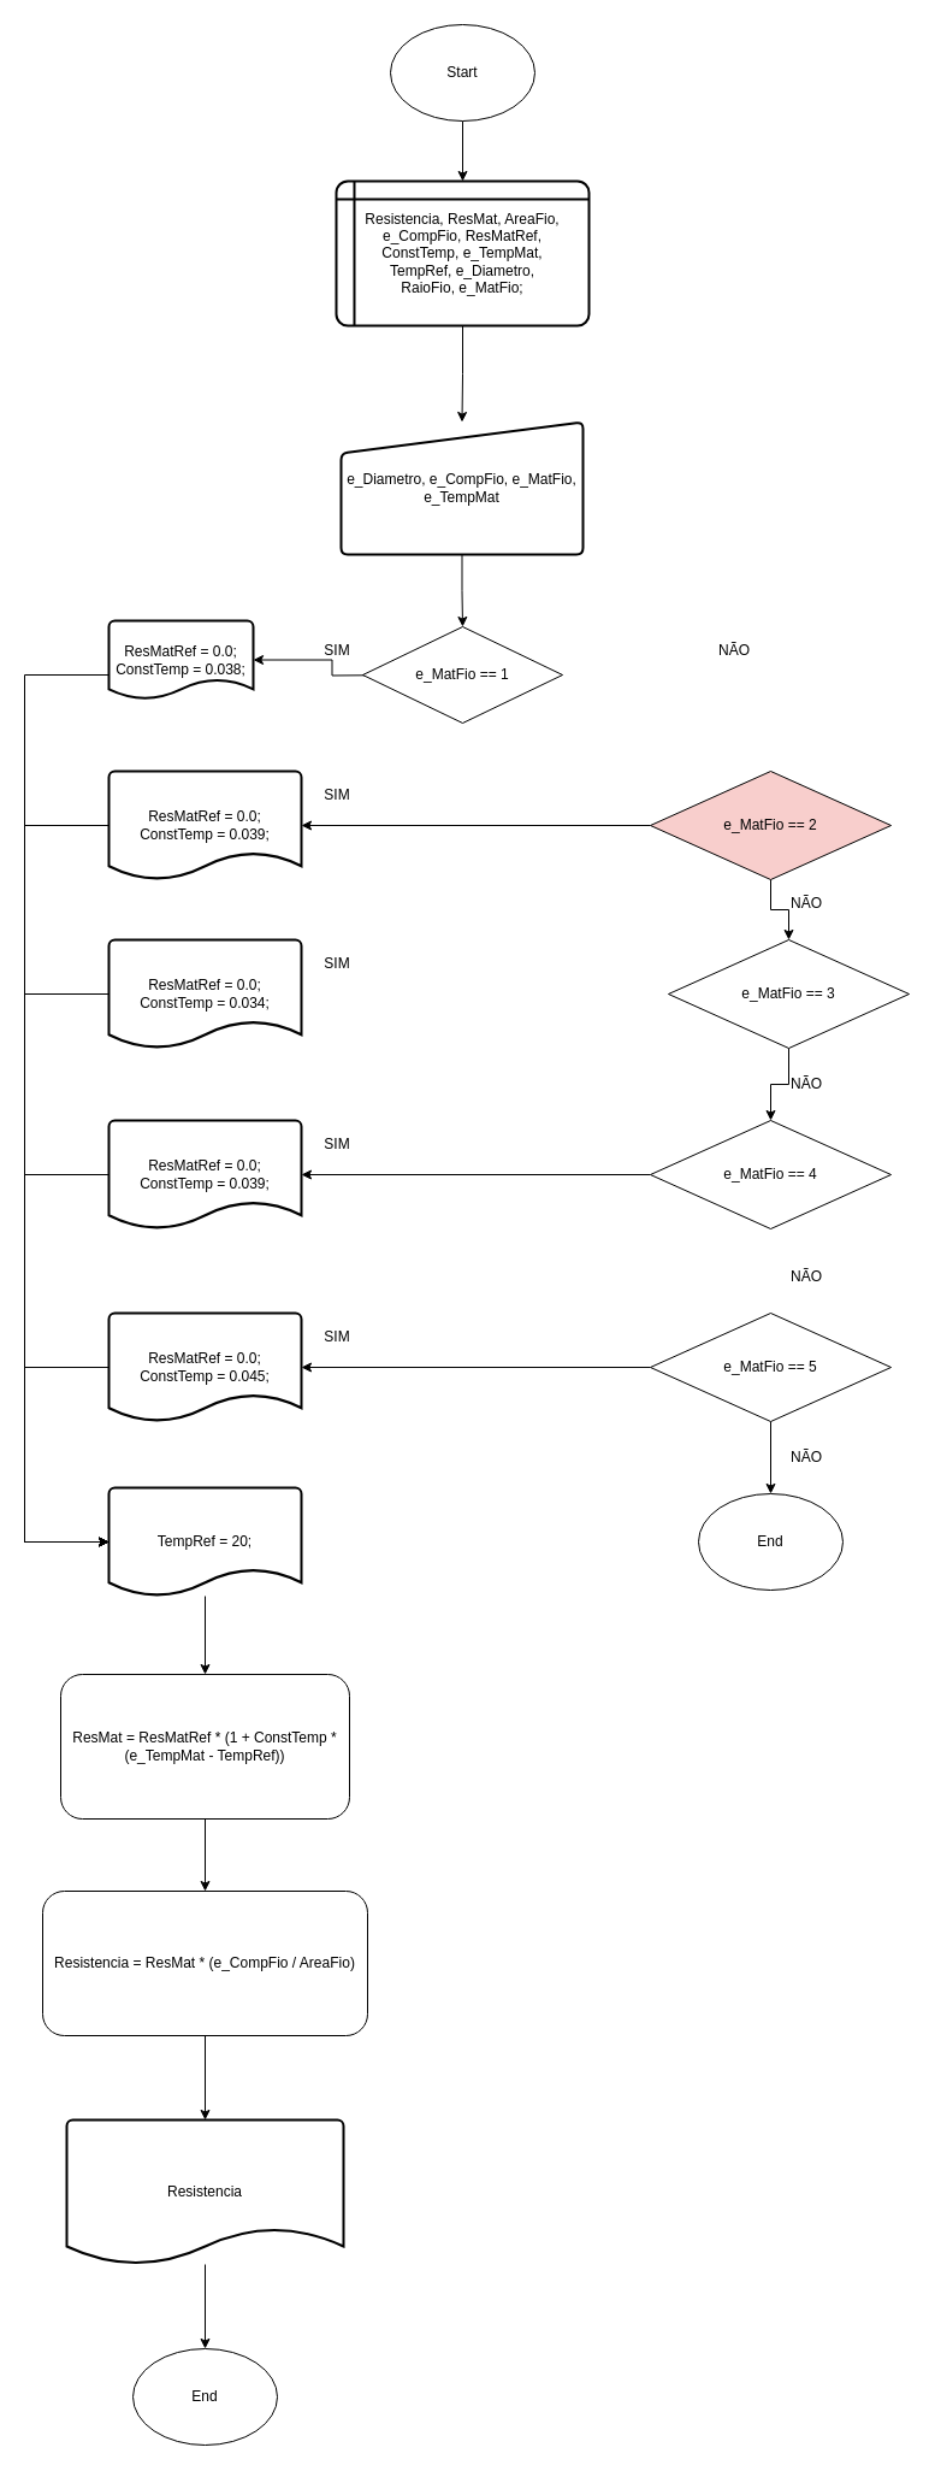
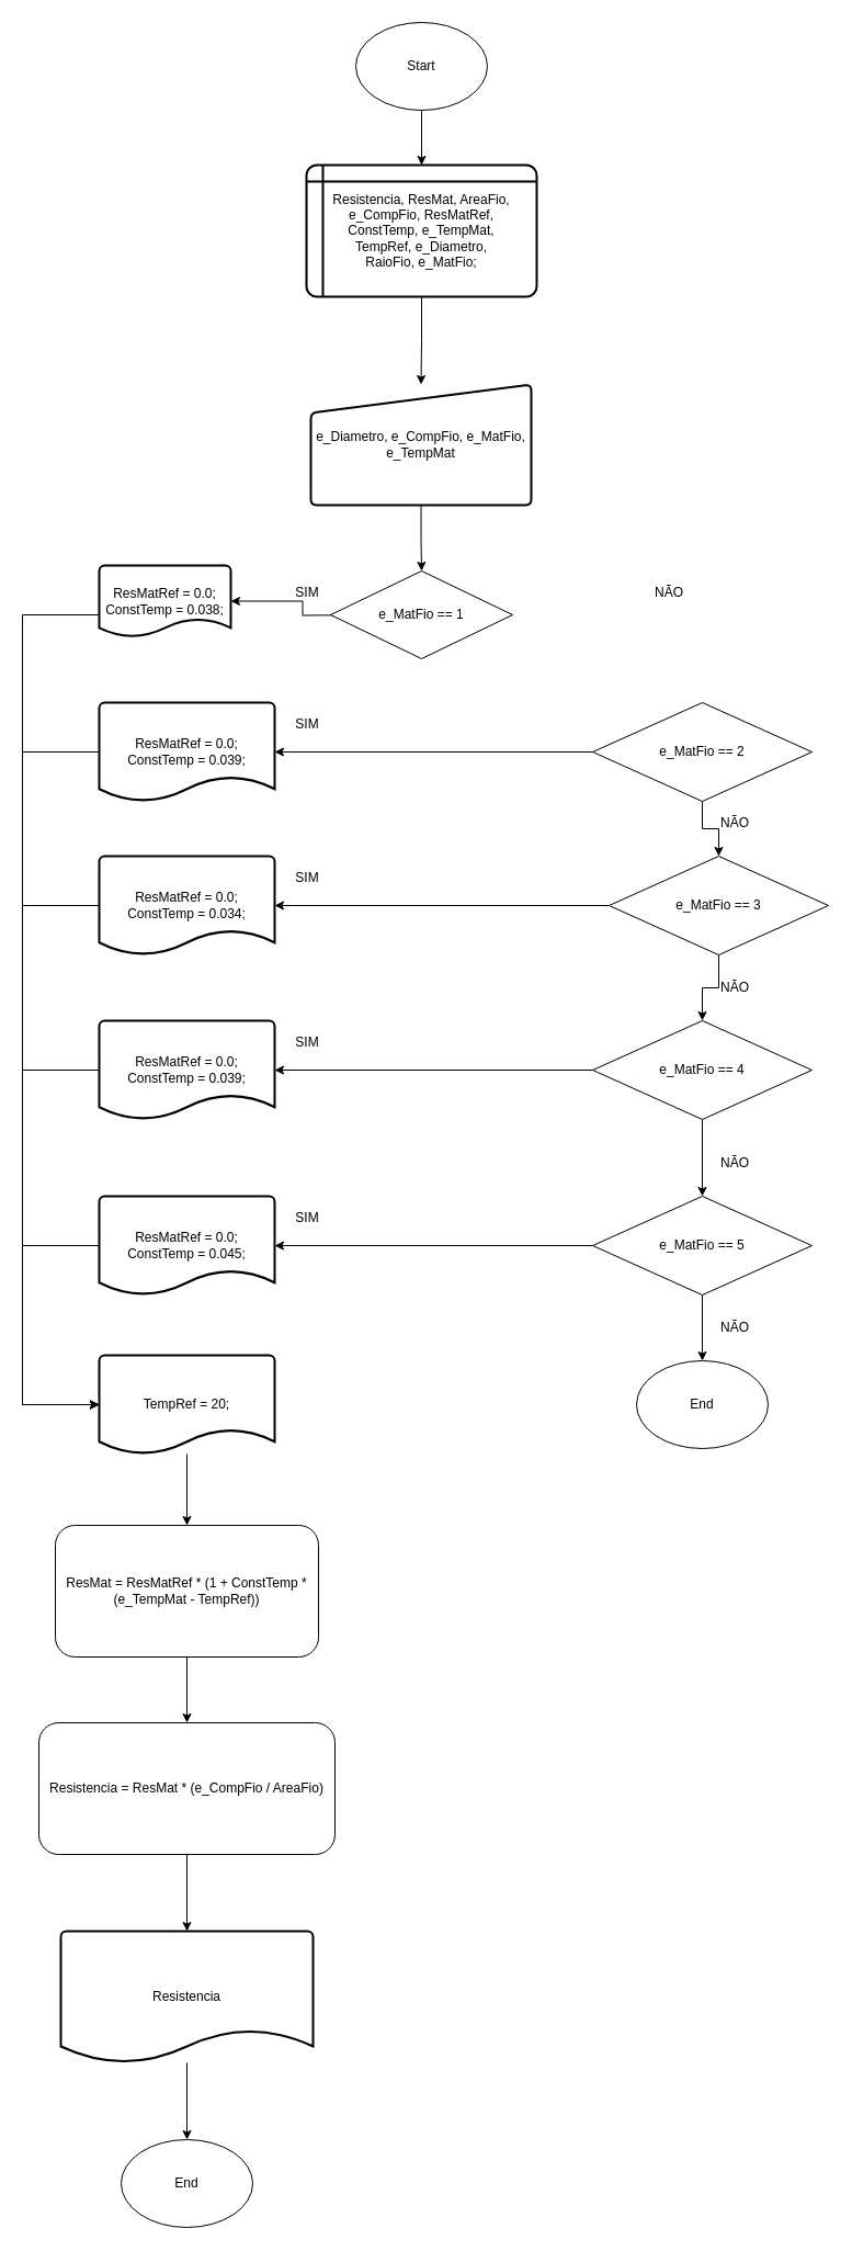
  <mxCell id="0" />
  <mxCell id="1" parent="0" />
  <mxCell id="2" style="edgeStyle=orthogonalEdgeStyle;rounded=0;orthogonalLoop=1;jettySize=auto;html=1;exitX=0.5;exitY=1;exitDx=0;exitDy=0;entryX=0.5;entryY=0;entryDx=0;entryDy=0;" edge="1" parent="1" source="3" target="5"><mxGeometry relative="1" as="geometry" /></mxCell>
  <mxCell id="3" value="Start" style="ellipse;whiteSpace=wrap;html=1;" vertex="1" parent="1"><mxGeometry x="324" y="20" width="120" height="80" as="geometry" /></mxCell>
  <mxCell id="4" value="" style="edgeStyle=orthogonalEdgeStyle;rounded=0;orthogonalLoop=1;jettySize=auto;html=1;" edge="1" parent="1" source="5" target="7"><mxGeometry relative="1" as="geometry" /></mxCell>
  <mxCell id="5" value="Resistencia, ResMat, AreaFio, e_CompFio, ResMatRef,&lt;br&gt;ConstTemp, e_TempMat,&lt;br&gt;TempRef, e_Diametro,&lt;br&gt;RaioFio, e_MatFio;" style="shape=internalStorage;whiteSpace=wrap;html=1;dx=15;dy=15;rounded=1;arcSize=8;strokeWidth=2;" vertex="1" parent="1"><mxGeometry x="279" y="150" width="210" height="120" as="geometry" /></mxCell>
  <mxCell id="6" value="" style="edgeStyle=orthogonalEdgeStyle;rounded=0;orthogonalLoop=1;jettySize=auto;html=1;" edge="1" parent="1" source="7" target="9"><mxGeometry relative="1" as="geometry" /></mxCell>
  <mxCell id="7" value="e_Diametro, e_CompFio, e_MatFio, e_TempMat" style="html=1;strokeWidth=2;shape=manualInput;whiteSpace=wrap;rounded=1;size=26;arcSize=11;" vertex="1" parent="1"><mxGeometry x="283" y="350" width="201" height="110" as="geometry" /></mxCell>
  <mxCell id="8" value="" style="edgeStyle=orthogonalEdgeStyle;rounded=0;orthogonalLoop=1;jettySize=auto;html=1;" edge="1" parent="1" target="11"><mxGeometry relative="1" as="geometry"><mxPoint x="341" y="560" as="sourcePoint" /></mxGeometry></mxCell>
  <mxCell id="9" value="e_MatFio == 1" style="rhombus;whiteSpace=wrap;html=1;" vertex="1" parent="1"><mxGeometry x="301" y="520" width="166" height="80" as="geometry" /></mxCell>
  <mxCell id="10" style="edgeStyle=orthogonalEdgeStyle;rounded=0;orthogonalLoop=1;jettySize=auto;html=1;exitX=0;exitY=0.5;exitDx=0;exitDy=0;exitPerimeter=0;entryX=0;entryY=0.5;entryDx=0;entryDy=0;entryPerimeter=0;" edge="1" parent="1" source="11" target="44"><mxGeometry relative="1" as="geometry"><Array as="points"><mxPoint x="20" y="560" /><mxPoint x="20" y="1280" /></Array></mxGeometry></mxCell>
  <mxCell id="11" value="ResMatRef = 0.0;&lt;br&gt;ConstTemp = 0.038;" style="strokeWidth=2;html=1;shape=mxgraph.flowchart.document2;whiteSpace=wrap;size=0.25;fillColor=#ffffff;" vertex="1" parent="1"><mxGeometry x="90" y="515" width="120" height="65" as="geometry" /></mxCell>
  <mxCell id="12" style="edgeStyle=orthogonalEdgeStyle;rounded=0;orthogonalLoop=1;jettySize=auto;html=1;entryX=1;entryY=0.5;entryDx=0;entryDy=0;entryPerimeter=0;" edge="1" parent="1" source="14" target="16"><mxGeometry relative="1" as="geometry" /></mxCell>
  <mxCell id="13" value="" style="edgeStyle=orthogonalEdgeStyle;rounded=0;orthogonalLoop=1;jettySize=auto;html=1;" edge="1" parent="1" source="14" target="19"><mxGeometry relative="1" as="geometry" /></mxCell>
- <mxCell id="14" value="e_MatFio == 2" style="rhombus;whiteSpace=wrap;html=1;fillColor=#f8cecc;" vertex="1" parent="1"><mxGeometry x="540" y="640" width="200" height="90" as="geometry" /></mxCell>
+ <mxCell id="14" value="e_MatFio == 2" style="rhombus;whiteSpace=wrap;html=1;" vertex="1" parent="1"><mxGeometry x="540" y="640" width="200" height="90" as="geometry" /></mxCell>
  <mxCell id="15" style="edgeStyle=orthogonalEdgeStyle;rounded=0;orthogonalLoop=1;jettySize=auto;html=1;exitX=0;exitY=0.5;exitDx=0;exitDy=0;exitPerimeter=0;entryX=0;entryY=0.5;entryDx=0;entryDy=0;entryPerimeter=0;" edge="1" parent="1" source="16" target="44"><mxGeometry relative="1" as="geometry"><mxPoint x="30" y="1302" as="targetPoint" /><Array as="points"><mxPoint x="20" y="685" /><mxPoint x="20" y="1280" /></Array></mxGeometry></mxCell>
  <mxCell id="16" value="ResMatRef = 0.0;&lt;br&gt;ConstTemp = 0.039;" style="strokeWidth=2;html=1;shape=mxgraph.flowchart.document2;whiteSpace=wrap;size=0.25;fillColor=#ffffff;" vertex="1" parent="1"><mxGeometry x="90" y="640" width="160" height="90" as="geometry" /></mxCell>
  <mxCell id="17" value="" style="edgeStyle=orthogonalEdgeStyle;rounded=0;orthogonalLoop=1;jettySize=auto;html=1;" edge="1" parent="1" source="19" target="22"><mxGeometry relative="1" as="geometry" /></mxCell>
+ <mxCell id="18" style="edgeStyle=orthogonalEdgeStyle;rounded=0;orthogonalLoop=1;jettySize=auto;html=1;entryX=1;entryY=0.5;entryDx=0;entryDy=0;entryPerimeter=0;" edge="1" parent="1" source="19" target="27"><mxGeometry relative="1" as="geometry" /></mxCell>
  <mxCell id="19" value="e_MatFio == 3" style="rhombus;whiteSpace=wrap;html=1;" vertex="1" parent="1"><mxGeometry x="555" y="780" width="200" height="90" as="geometry" /></mxCell>
+ <mxCell id="20" value="" style="edgeStyle=orthogonalEdgeStyle;rounded=0;orthogonalLoop=1;jettySize=auto;html=1;" edge="1" parent="1" source="22" target="25"><mxGeometry relative="1" as="geometry" /></mxCell>
  <mxCell id="21" style="edgeStyle=orthogonalEdgeStyle;rounded=0;orthogonalLoop=1;jettySize=auto;html=1;entryX=1;entryY=0.5;entryDx=0;entryDy=0;entryPerimeter=0;" edge="1" parent="1" source="22" target="29"><mxGeometry relative="1" as="geometry" /></mxCell>
  <mxCell id="22" value="e_MatFio == 4" style="rhombus;whiteSpace=wrap;html=1;" vertex="1" parent="1"><mxGeometry x="540" y="930" width="200" height="90" as="geometry" /></mxCell>
  <mxCell id="23" style="edgeStyle=orthogonalEdgeStyle;rounded=0;orthogonalLoop=1;jettySize=auto;html=1;entryX=1;entryY=0.5;entryDx=0;entryDy=0;entryPerimeter=0;" edge="1" parent="1" source="25" target="31"><mxGeometry relative="1" as="geometry" /></mxCell>
  <mxCell id="24" value="" style="edgeStyle=orthogonalEdgeStyle;rounded=0;orthogonalLoop=1;jettySize=auto;html=1;" edge="1" parent="1" source="25" target="41"><mxGeometry relative="1" as="geometry" /></mxCell>
  <mxCell id="25" value="e_MatFio == 5" style="rhombus;whiteSpace=wrap;html=1;" vertex="1" parent="1"><mxGeometry x="540" y="1090" width="200" height="90" as="geometry" /></mxCell>
  <mxCell id="26" style="edgeStyle=orthogonalEdgeStyle;rounded=0;orthogonalLoop=1;jettySize=auto;html=1;exitX=0;exitY=0.5;exitDx=0;exitDy=0;exitPerimeter=0;entryX=0;entryY=0.5;entryDx=0;entryDy=0;entryPerimeter=0;" edge="1" parent="1" source="27" target="44"><mxGeometry relative="1" as="geometry"><Array as="points"><mxPoint x="20" y="825" /><mxPoint x="20" y="1280" /></Array></mxGeometry></mxCell>
  <mxCell id="27" value="ResMatRef = 0.0;&lt;br&gt;ConstTemp = 0.034;" style="strokeWidth=2;html=1;shape=mxgraph.flowchart.document2;whiteSpace=wrap;size=0.25;fillColor=#ffffff;" vertex="1" parent="1"><mxGeometry x="90" y="780" width="160" height="90" as="geometry" /></mxCell>
  <mxCell id="28" style="edgeStyle=orthogonalEdgeStyle;rounded=0;orthogonalLoop=1;jettySize=auto;html=1;exitX=0;exitY=0.5;exitDx=0;exitDy=0;exitPerimeter=0;entryX=0;entryY=0.5;entryDx=0;entryDy=0;entryPerimeter=0;" edge="1" parent="1" source="29" target="44"><mxGeometry relative="1" as="geometry"><Array as="points"><mxPoint x="20" y="975" /><mxPoint x="20" y="1280" /></Array></mxGeometry></mxCell>
  <mxCell id="29" value="ResMatRef = 0.0;&lt;br&gt;ConstTemp = 0.039;" style="strokeWidth=2;html=1;shape=mxgraph.flowchart.document2;whiteSpace=wrap;size=0.25;fillColor=#ffffff;" vertex="1" parent="1"><mxGeometry x="90" y="930" width="160" height="90" as="geometry" /></mxCell>
  <mxCell id="30" style="edgeStyle=orthogonalEdgeStyle;rounded=0;orthogonalLoop=1;jettySize=auto;html=1;exitX=0;exitY=0.5;exitDx=0;exitDy=0;exitPerimeter=0;entryX=0;entryY=0.5;entryDx=0;entryDy=0;entryPerimeter=0;" edge="1" parent="1" source="31" target="44"><mxGeometry relative="1" as="geometry"><Array as="points"><mxPoint x="20" y="1135" /><mxPoint x="20" y="1280" /></Array></mxGeometry></mxCell>
  <mxCell id="31" value="ResMatRef = 0.0;&lt;br&gt;ConstTemp = 0.045;" style="strokeWidth=2;html=1;shape=mxgraph.flowchart.document2;whiteSpace=wrap;size=0.25;fillColor=#ffffff;" vertex="1" parent="1"><mxGeometry x="90" y="1090" width="160" height="90" as="geometry" /></mxCell>
  <mxCell id="32" value="SIM" style="text;html=1;strokeColor=none;fillColor=none;align=center;verticalAlign=middle;whiteSpace=wrap;rounded=0;" vertex="1" parent="1"><mxGeometry x="260" y="530" width="40" height="20" as="geometry" /></mxCell>
  <mxCell id="33" value="SIM" style="text;html=1;strokeColor=none;fillColor=none;align=center;verticalAlign=middle;whiteSpace=wrap;rounded=0;" vertex="1" parent="1"><mxGeometry x="260" y="650" width="40" height="20" as="geometry" /></mxCell>
  <mxCell id="34" value="SIM" style="text;html=1;strokeColor=none;fillColor=none;align=center;verticalAlign=middle;whiteSpace=wrap;rounded=0;" vertex="1" parent="1"><mxGeometry x="260" y="790" width="40" height="20" as="geometry" /></mxCell>
  <mxCell id="35" value="SIM" style="text;html=1;strokeColor=none;fillColor=none;align=center;verticalAlign=middle;whiteSpace=wrap;rounded=0;" vertex="1" parent="1"><mxGeometry x="260" y="940" width="40" height="20" as="geometry" /></mxCell>
  <mxCell id="36" value="SIM" style="text;html=1;strokeColor=none;fillColor=none;align=center;verticalAlign=middle;whiteSpace=wrap;rounded=0;" vertex="1" parent="1"><mxGeometry x="260" y="1100" width="40" height="20" as="geometry" /></mxCell>
  <mxCell id="37" value="NÃO" style="text;html=1;strokeColor=none;fillColor=none;align=center;verticalAlign=middle;whiteSpace=wrap;rounded=0;" vertex="1" parent="1"><mxGeometry x="590" y="530" width="40" height="20" as="geometry" /></mxCell>
  <mxCell id="38" value="NÃO" style="text;html=1;strokeColor=none;fillColor=none;align=center;verticalAlign=middle;whiteSpace=wrap;rounded=0;" vertex="1" parent="1"><mxGeometry x="650" y="740" width="40" height="20" as="geometry" /></mxCell>
  <mxCell id="39" value="NÃO" style="text;html=1;strokeColor=none;fillColor=none;align=center;verticalAlign=middle;whiteSpace=wrap;rounded=0;" vertex="1" parent="1"><mxGeometry x="650" y="890" width="40" height="20" as="geometry" /></mxCell>
  <mxCell id="40" value="NÃO" style="text;html=1;strokeColor=none;fillColor=none;align=center;verticalAlign=middle;whiteSpace=wrap;rounded=0;" vertex="1" parent="1"><mxGeometry x="650" y="1050" width="40" height="20" as="geometry" /></mxCell>
  <mxCell id="41" value="End" style="ellipse;whiteSpace=wrap;html=1;strokeColor=#000000;fillColor=#ffffff;" vertex="1" parent="1"><mxGeometry x="580" y="1240" width="120" height="80" as="geometry" /></mxCell>
  <mxCell id="42" value="NÃO" style="text;html=1;strokeColor=none;fillColor=none;align=center;verticalAlign=middle;whiteSpace=wrap;rounded=0;" vertex="1" parent="1"><mxGeometry x="650" y="1200" width="40" height="20" as="geometry" /></mxCell>
  <mxCell id="43" value="" style="edgeStyle=orthogonalEdgeStyle;rounded=0;orthogonalLoop=1;jettySize=auto;html=1;" edge="1" parent="1" source="44" target="46"><mxGeometry relative="1" as="geometry" /></mxCell>
  <mxCell id="44" value="TempRef = 20;" style="strokeWidth=2;html=1;shape=mxgraph.flowchart.document2;whiteSpace=wrap;size=0.25;fillColor=#ffffff;" vertex="1" parent="1"><mxGeometry x="90" y="1235" width="160" height="90" as="geometry" /></mxCell>
  <mxCell id="45" value="" style="edgeStyle=orthogonalEdgeStyle;rounded=0;orthogonalLoop=1;jettySize=auto;html=1;" edge="1" parent="1" source="46" target="48"><mxGeometry relative="1" as="geometry" /></mxCell>
  <mxCell id="46" value="ResMat = ResMatRef * (1 + ConstTemp * (e_TempMat - TempRef))" style="rounded=1;whiteSpace=wrap;html=1;strokeColor=#000000;fillColor=#ffffff;" vertex="1" parent="1"><mxGeometry x="50" y="1390" width="240" height="120" as="geometry" /></mxCell>
  <mxCell id="47" value="" style="edgeStyle=orthogonalEdgeStyle;rounded=0;orthogonalLoop=1;jettySize=auto;html=1;" edge="1" parent="1" source="48" target="50"><mxGeometry relative="1" as="geometry" /></mxCell>
  <mxCell id="48" value="Resistencia = ResMat * (e_CompFio / AreaFio)" style="rounded=1;whiteSpace=wrap;html=1;strokeColor=#000000;fillColor=#ffffff;" vertex="1" parent="1"><mxGeometry x="35" y="1570" width="270" height="120" as="geometry" /></mxCell>
  <mxCell id="49" value="" style="edgeStyle=orthogonalEdgeStyle;rounded=0;orthogonalLoop=1;jettySize=auto;html=1;" edge="1" parent="1" source="50" target="51"><mxGeometry relative="1" as="geometry" /></mxCell>
  <mxCell id="50" value="Resistencia" style="strokeWidth=2;html=1;shape=mxgraph.flowchart.document2;whiteSpace=wrap;size=0.25;fillColor=#ffffff;" vertex="1" parent="1"><mxGeometry x="55" y="1760" width="230" height="120" as="geometry" /></mxCell>
  <mxCell id="51" value="End" style="ellipse;whiteSpace=wrap;html=1;strokeColor=#000000;fillColor=#ffffff;" vertex="1" parent="1"><mxGeometry x="110" y="1950" width="120" height="80" as="geometry" /></mxCell>
